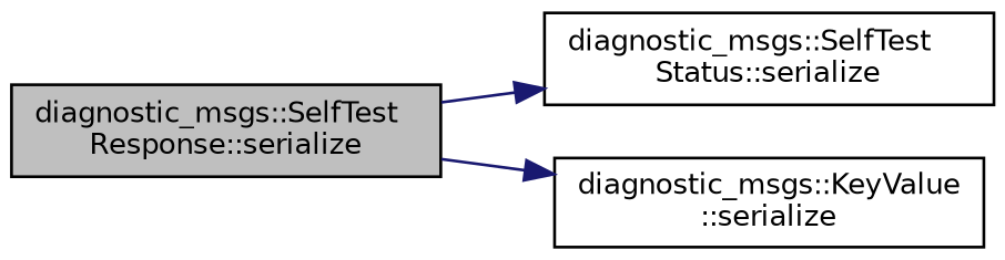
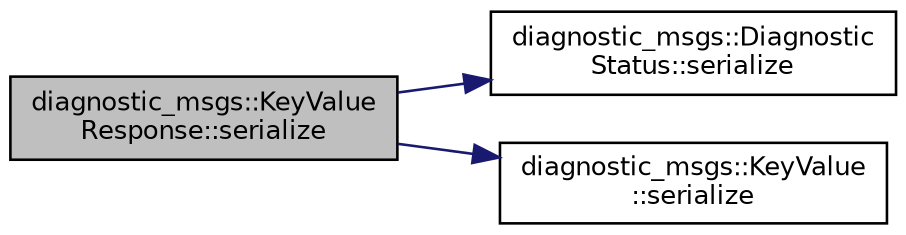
  digraph {
    rankdir=LR
    node [color=black fillcolor=white fontname=Helvetica fontsize=10 shape=record style=filled]
    edge [color=midnightblue fontname=Helvetica fontsize=10 labelfontname=Helvetica labelfontsize=10 style=solid]
-   n1 [fillcolor=grey75 fontcolor=black height=0.2 label="diagnostic_msgs::SelfTest\lResponse::serialize" width=0.4]
-   n2 [height=0.2 label="diagnostic_msgs::SelfTest\lStatus::serialize" width=0.4]
+   n1 [fillcolor=grey75 fontcolor=black height=0.2 label="diagnostic_msgs::KeyValue\lResponse::serialize" width=0.4]
+   n2 [height=0.2 label="diagnostic_msgs::Diagnostic\lStatus::serialize" width=0.4]
    n3 [height=0.2 label="diagnostic_msgs::KeyValue\l::serialize" width=0.4]
    n1 -> n2
    n1 -> n3
  }
